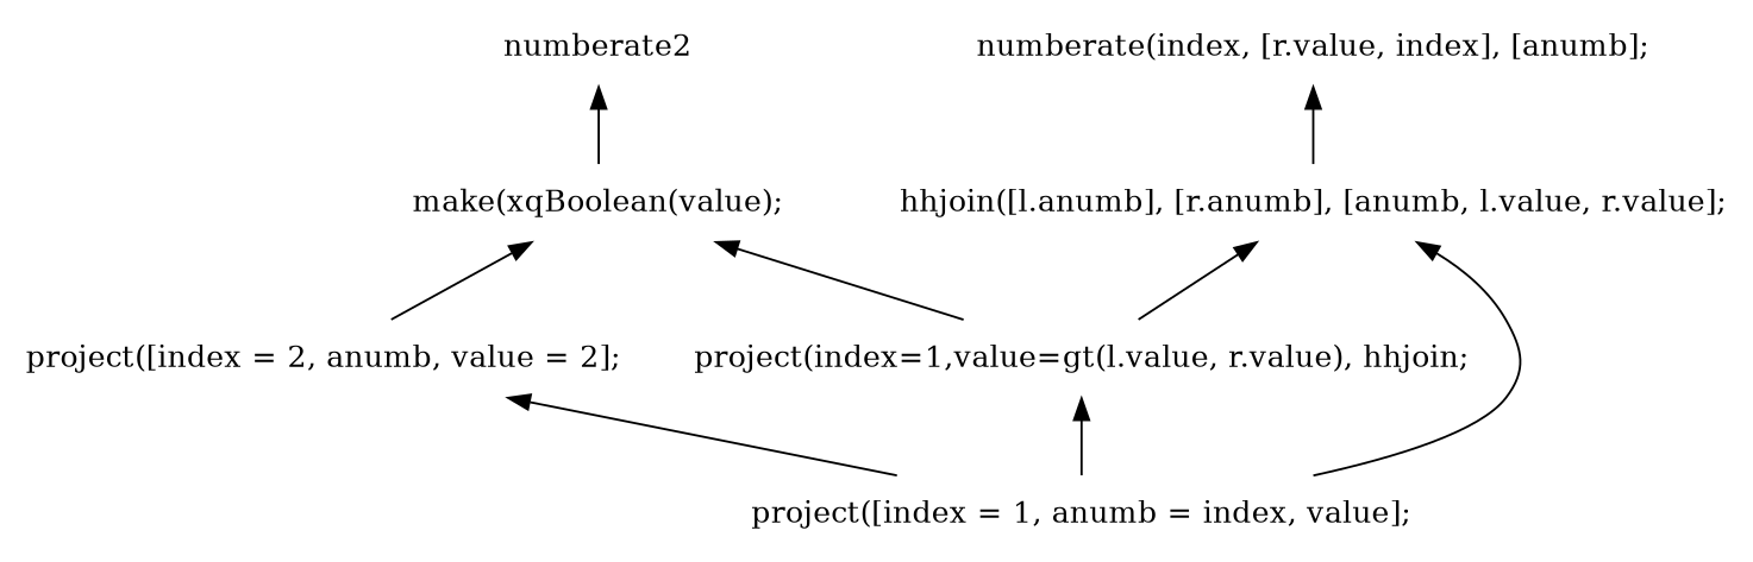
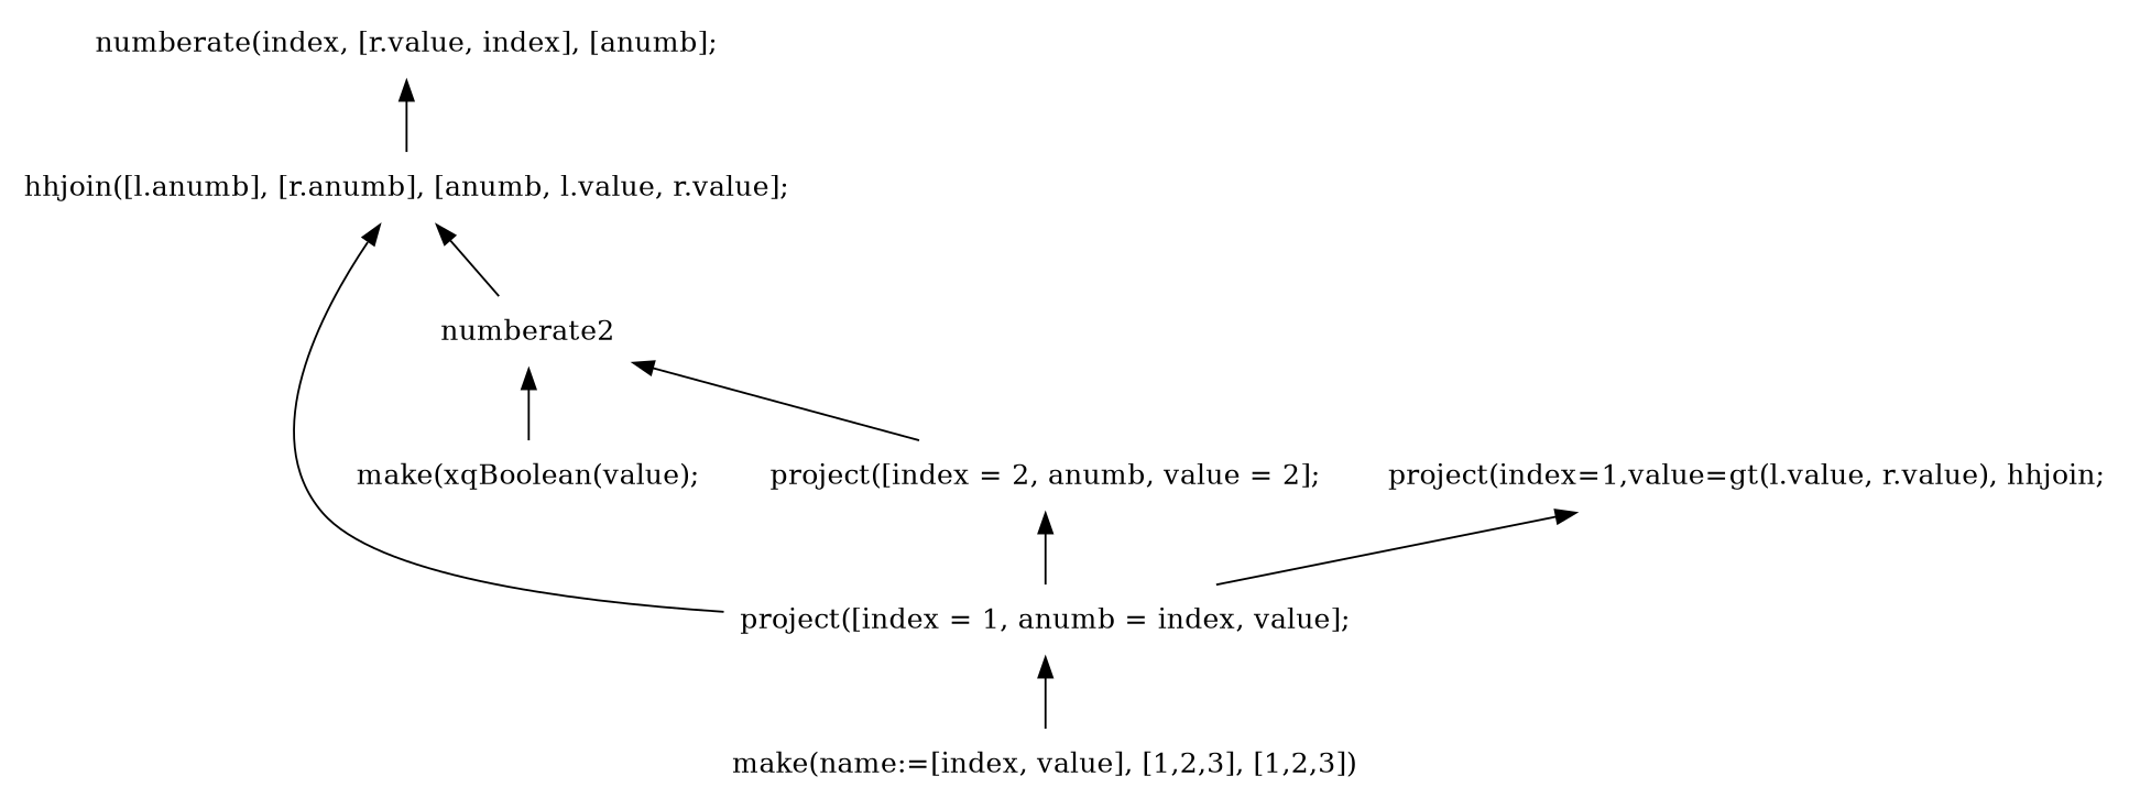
  digraph {
    node [shape=plaintext]
    edge [arrowhead=none arrowtail=normal color=black dir=both fontcolor=black fontname=Helvetica weight=1]
    n1 [label="project([index = 1, anumb = index, value];"]
+   n2 [label="make(name:=[index, value], [1,2,3], [1,2,3])"]
    n3 [label="numberate(index, [r.value, index], [anumb];"]
    n4 [label="hhjoin([l.anumb], [r.anumb], [anumb, l.value, r.value];"]
    n5 [label=numberate2]
    n6 [label="make(xqBoolean(value);"]
    n7 [label="project([index = 2, anumb, value = 2];"]
    n8 [label="project(index=1,value=gt(l.value, r.value), hhjoin;"]
+   n1 -> n2
    n3 -> n4
    n4 -> n1
-   n4 -> n8
+   n4 -> n5
    n5 -> n6
-   n6 -> n7
-   n6 -> n8
+   n5 -> n7
    n7 -> n1
    n8 -> n1
  }
